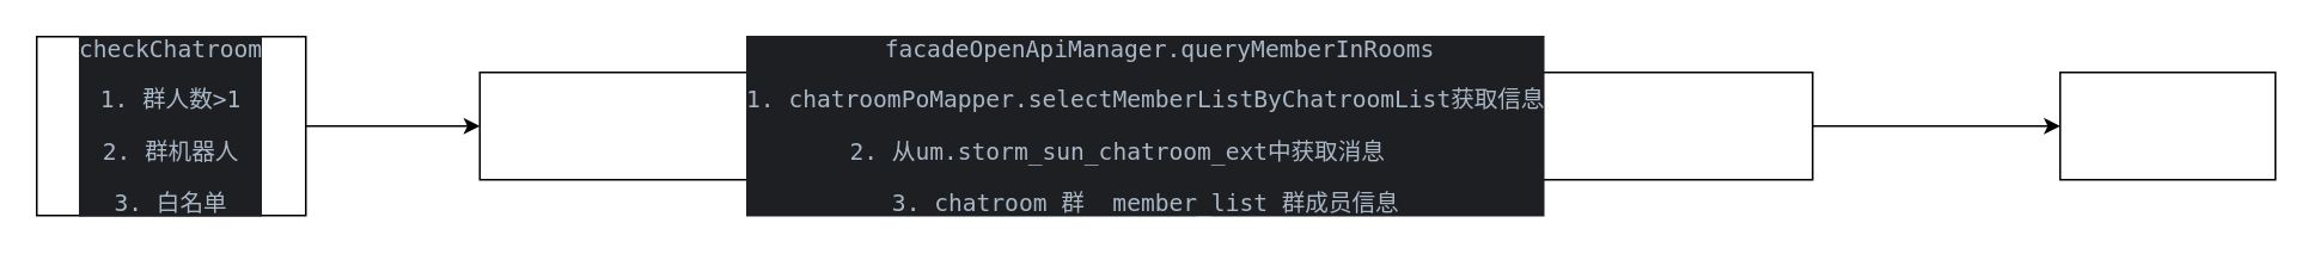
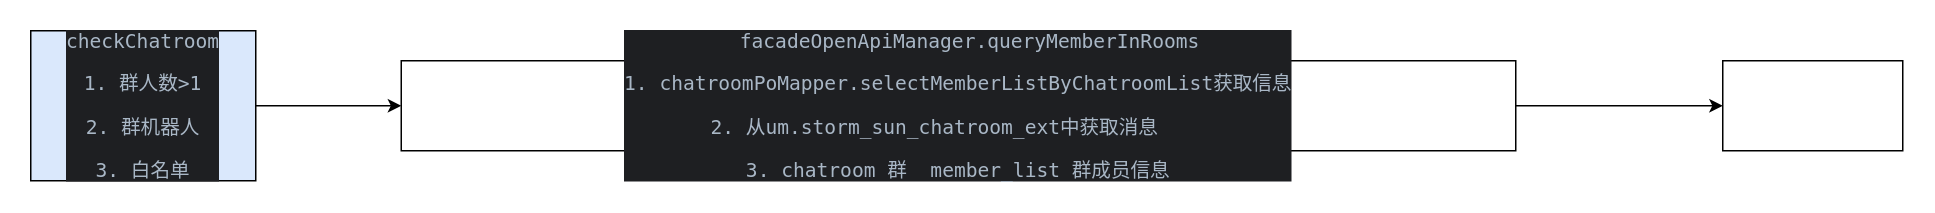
  <mxCell id="0" />
  <mxCell id="1" parent="0" />
  <mxCell id="2" value="" style="edgeStyle=orthogonalEdgeStyle;rounded=0;orthogonalLoop=1;jettySize=auto;html=1;" edge="1" parent="1" source="3" target="5"><mxGeometry relative="1" as="geometry" /></mxCell>
- <mxCell id="3" value="&lt;div style=&quot;background-color:#1e1f22;color:#a9b7c6;font-family:'JetBrains Mono',monospace;font-size:9.8pt;&quot;&gt;&lt;pre&gt;checkChatroom&lt;/pre&gt;&lt;pre&gt;1. 群人数&amp;gt;1&lt;/pre&gt;&lt;pre&gt;2. 群机器人&lt;/pre&gt;&lt;pre&gt;3. 白名单&lt;/pre&gt;&lt;/div&gt;" style="rounded=0;whiteSpace=wrap;html=1;" vertex="1" parent="1"><mxGeometry x="20" y="20" width="150" height="100" as="geometry" /></mxCell>
+ <mxCell id="3" value="&lt;div style=&quot;background-color:#1e1f22;color:#a9b7c6;font-family:'JetBrains Mono',monospace;font-size:9.8pt;&quot;&gt;&lt;pre&gt;checkChatroom&lt;/pre&gt;&lt;pre&gt;1. 群人数&amp;gt;1&lt;/pre&gt;&lt;pre&gt;2. 群机器人&lt;/pre&gt;&lt;pre&gt;3. 白名单&lt;/pre&gt;&lt;/div&gt;" style="rounded=0;whiteSpace=wrap;html=1;fillColor=#dae8fc;" vertex="1" parent="1"><mxGeometry x="20" y="20" width="150" height="100" as="geometry" /></mxCell>
  <mxCell id="4" value="" style="edgeStyle=orthogonalEdgeStyle;rounded=0;orthogonalLoop=1;jettySize=auto;html=1;" edge="1" parent="1" source="5" target="6"><mxGeometry relative="1" as="geometry" /></mxCell>
  <mxCell id="5" value="&lt;div style=&quot;background-color:#1e1f22;color:#a9b7c6;font-family:'JetBrains Mono',monospace;font-size:9.8pt;&quot;&gt;&lt;pre&gt;  facadeOpenApiManager.queryMemberInRooms&lt;/pre&gt;&lt;pre&gt;1. chatroomPoMapper.selectMemberListByChatroomList获取信息&lt;/pre&gt;&lt;pre&gt;2. 从um.storm_sun_chatroom_ext中获取消息&lt;span style=&quot;&quot;&gt;&lt;span style=&quot;&quot;&gt;&amp;nbsp;&amp;nbsp;&amp;nbsp;&amp;nbsp;&lt;/span&gt;&lt;/span&gt;&lt;/pre&gt;&lt;pre&gt;3. chatroom 群  member_list 群成员信息&lt;/pre&gt;&lt;/div&gt;" style="whiteSpace=wrap;html=1;rounded=0;" vertex="1" parent="1"><mxGeometry x="267" y="40" width="743" height="60" as="geometry" /></mxCell>
  <mxCell id="6" value="" style="whiteSpace=wrap;html=1;rounded=0;" vertex="1" parent="1"><mxGeometry x="1148" y="40" width="120" height="60" as="geometry" /></mxCell>
